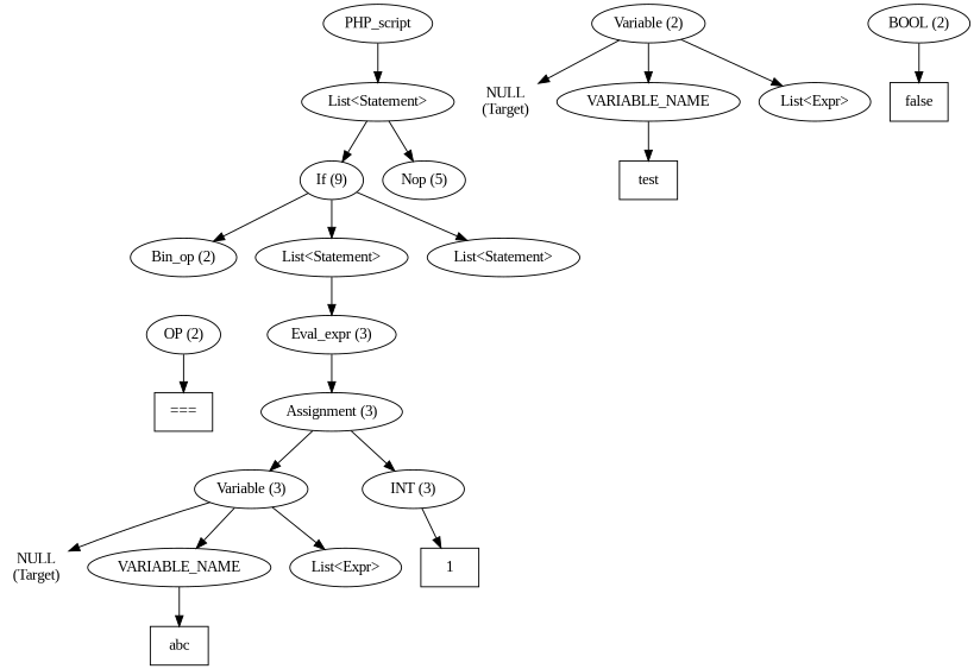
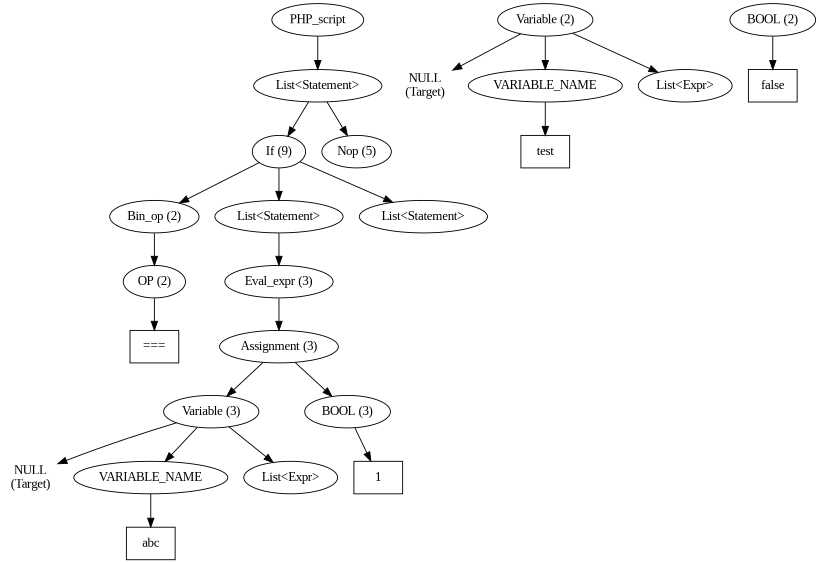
  digraph {
    fontname="Liberation Serif"
    ordering=out
    node [fontname="Liberation Serif"]
    edge [fontname="Liberation Serif"]
    n1 [label=PHP_script]
    n2 [label="List<Statement>"]
    n3 [label="If (9)"]
    n4 [label="Nop (5)"]
    n5 [label="Bin_op (2)"]
    n6 [label="List<Statement>"]
    n7 [label="List<Statement>"]
    n8 [label="OP (2)"]
    n9 [label="Eval_expr (3)"]
    n10 [label="Variable (2)"]
    n11 [label="NULL\n(Target)" shape=plaintext]
    n12 [label=VARIABLE_NAME]
    n13 [label="List<Expr>"]
    n14 [label="===" shape=box]
    n15 [label="BOOL (2)"]
    n16 [label=false shape=box]
    n17 [label=test shape=box]
    n18 [label="Assignment (3)"]
    n19 [label="Variable (3)"]
-   n20 [label="INT (3)"]
+   n20 [label="BOOL (3)"]
    n21 [label="NULL\n(Target)" shape=plaintext]
    n22 [label=VARIABLE_NAME]
    n23 [label="List<Expr>"]
    n24 [label=1 shape=box]
    n25 [label=abc shape=box]
    n1 -> n2
    n2 -> n3
    n2 -> n4
    n3 -> n5
    n3 -> n6
    n3 -> n7
+   n5 -> n8
    n6 -> n9
    n8 -> n14
    n9 -> n18
    n10 -> n11
    n10 -> n12
    n10 -> n13
    n12 -> n17
    n15 -> n16
    n18 -> n19
    n18 -> n20
    n19 -> n21
    n19 -> n22
    n19 -> n23
    n20 -> n24
    n22 -> n25
  }
